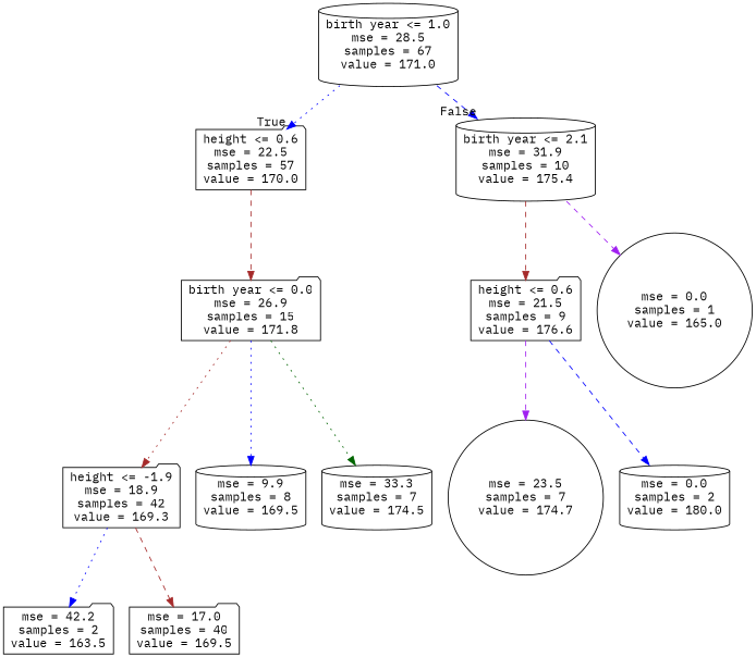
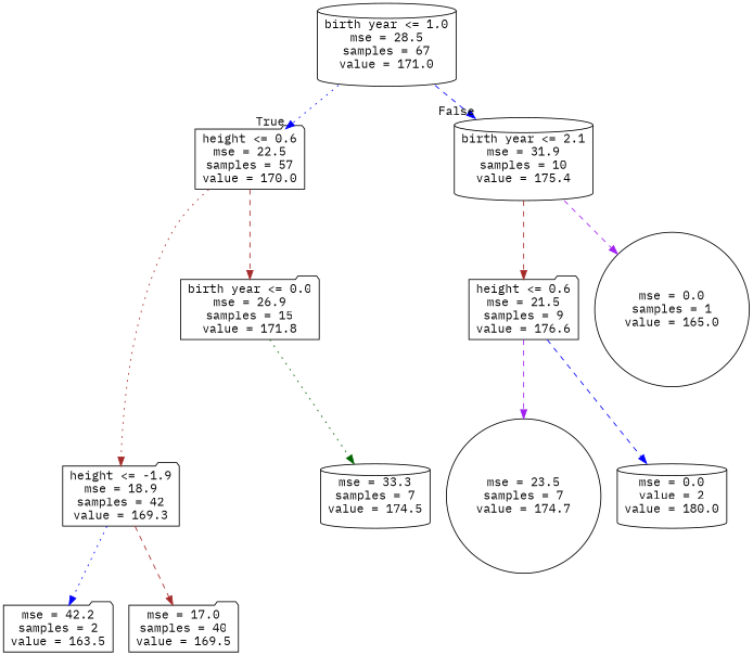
  digraph {
    fontname="IBM Plex Mono"
    node [color=black fontname="IBM Plex Mono" shape=folder style=rounded]
    edge [color=blue fontname="IBM Plex Mono" style=dashed]
    n1 [label="birth year <= 1.0\nmse = 28.5\nsamples = 67\nvalue = 171.0" shape=cylinder]
    n2 [label="height <= 0.6\nmse = 22.5\nsamples = 57\nvalue = 170.0"]
    n3 [label="birth year <= 2.1\nmse = 31.9\nsamples = 10\nvalue = 175.4" shape=cylinder]
    n4 [label="height <= -1.9\nmse = 18.9\nsamples = 42\nvalue = 169.3"]
    n5 [label="birth year <= 0.0\nmse = 26.9\nsamples = 15\nvalue = 171.8"]
    n6 [label="height <= 0.6\nmse = 21.5\nsamples = 9\nvalue = 176.6"]
    n7 [label="mse = 0.0\nsamples = 1\nvalue = 165.0" shape=circle]
    n8 [label="mse = 42.2\nsamples = 2\nvalue = 163.5"]
    n9 [label="mse = 17.0\nsamples = 40\nvalue = 169.5"]
-   n10 [label="mse = 9.9\nsamples = 8\nvalue = 169.5" shape=cylinder]
    n11 [label="mse = 33.3\nsamples = 7\nvalue = 174.5" shape=cylinder]
    n12 [label="mse = 23.5\nsamples = 7\nvalue = 174.7" shape=circle]
-   n13 [label="mse = 0.0\nsamples = 2\nvalue = 180.0" shape=cylinder]
+   n13 [label="mse = 0.0\nvalue = 2\nvalue = 180.0" shape=cylinder]
    n1 -> n2 [headlabel=True labelangle=45 labeldistance=2.5 style=dotted]
    n1 -> n3 [headlabel=False labelangle=-45 labeldistance=2.5]
-   n5 -> n4 [color=brown style=dotted]
+   n2 -> n4 [color=brown style=dotted]
    n2 -> n5 [color=brown]
    n3 -> n6 [color=brown]
    n3 -> n7 [color=purple]
    n4 -> n8 [style=dotted]
    n4 -> n9 [color=brown]
-   n5 -> n10 [style=dotted]
    n5 -> n11 [color=darkgreen style=dotted]
    n6 -> n12 [color=purple]
    n6 -> n13
  }
